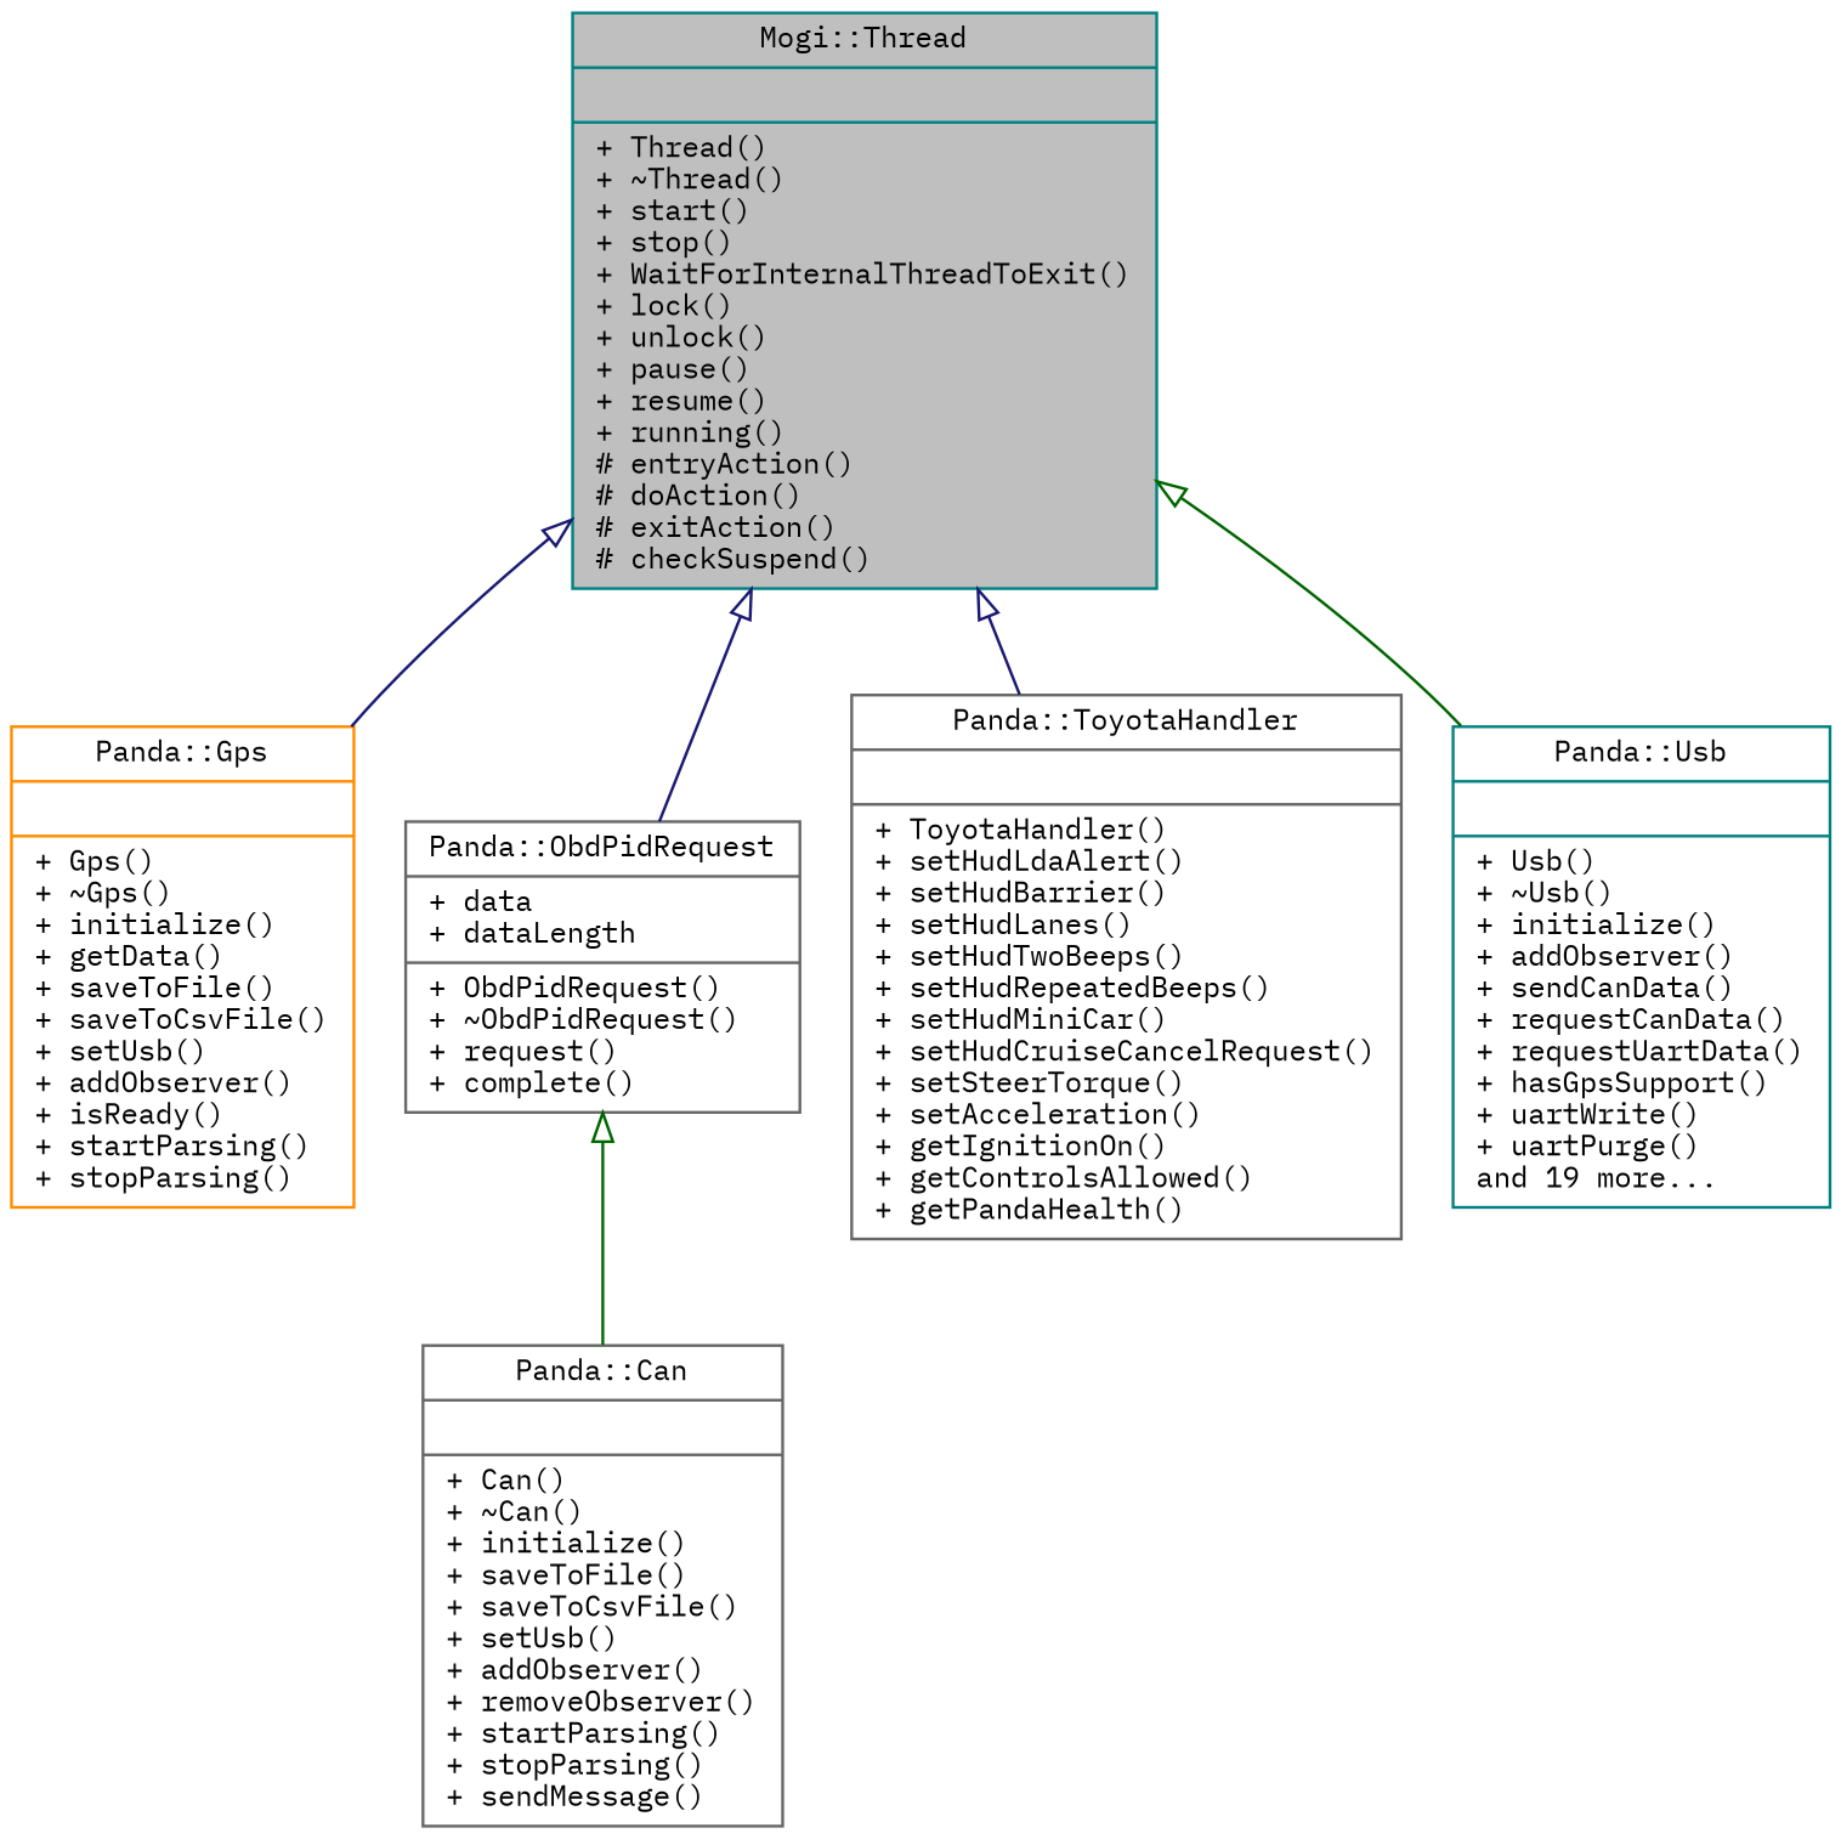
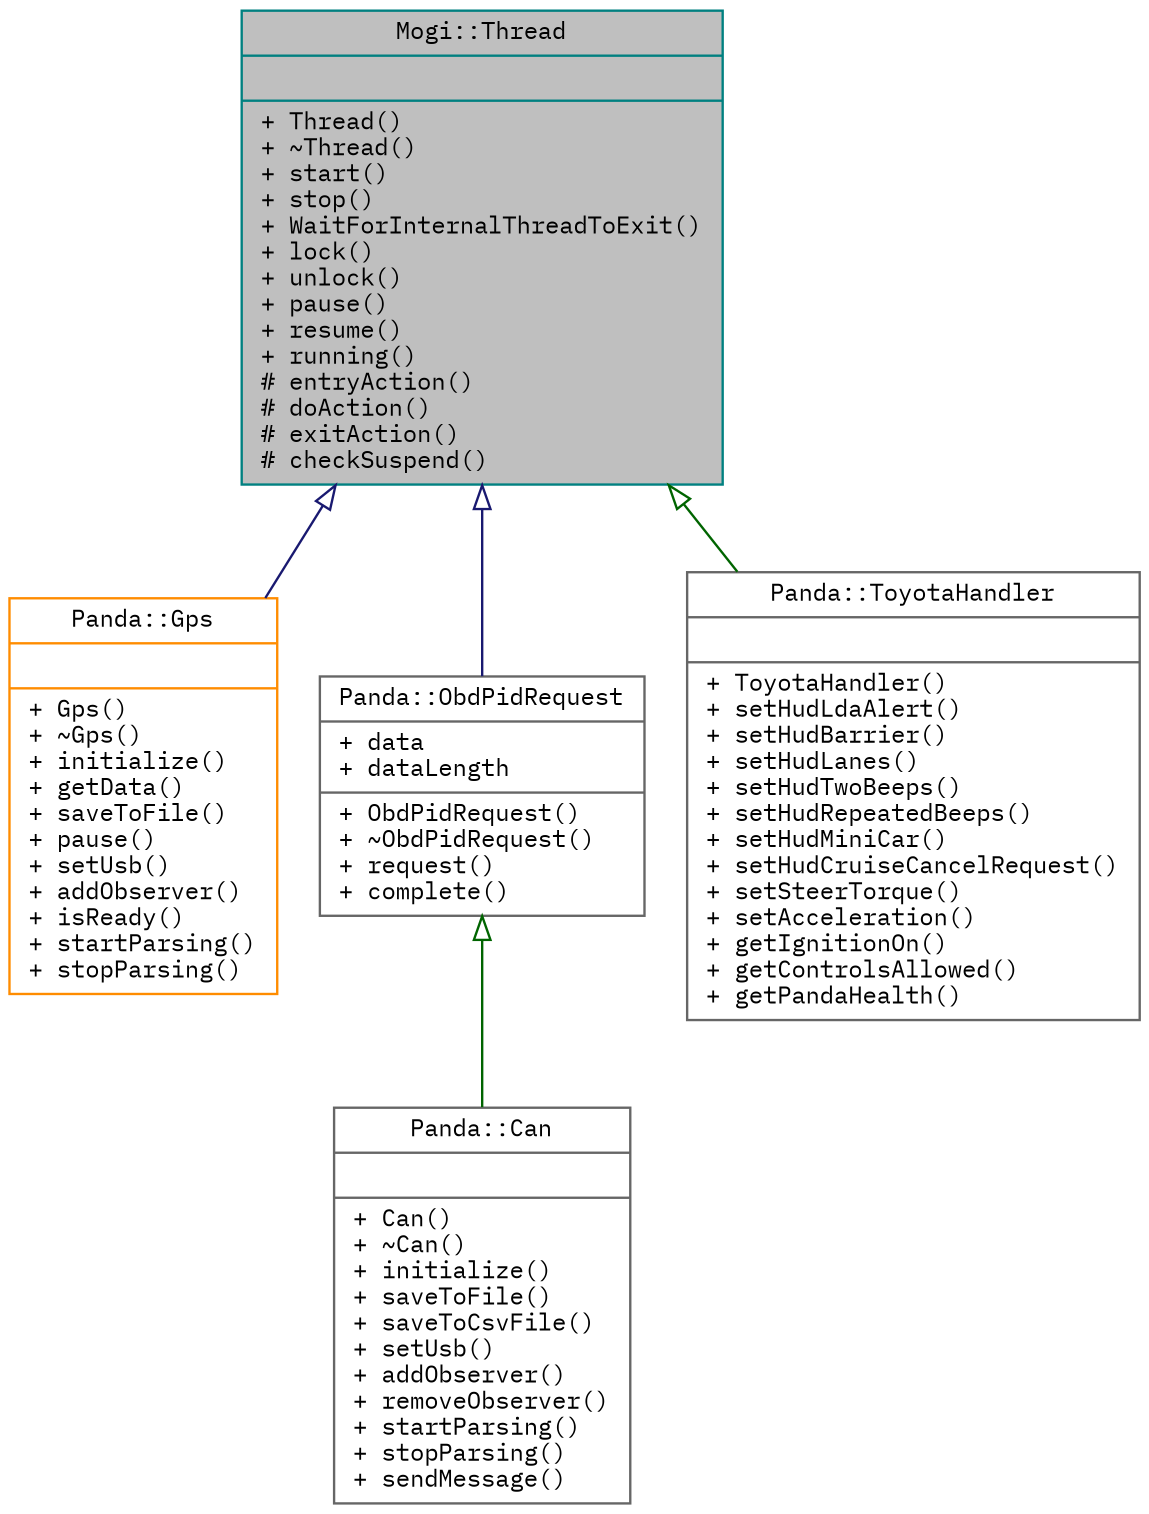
  digraph {
    fontname="IBM Plex Mono"
    node [color=gray40 fillcolor=white fontname="IBM Plex Mono" fontsize=10 shape=record style=filled]
    edge [arrowtail=onormal color=midnightblue dir=back fontname="IBM Plex Mono" fontsize=10 labelfontname=Helvetica labelfontsize=10 style=solid]
    n1 [color=teal fillcolor=grey75 fontcolor=black height=0.2 label="{Mogi::Thread\n||+ Thread()\l+ ~Thread()\l+ start()\l+ stop()\l+ WaitForInternalThreadToExit()\l+ lock()\l+ unlock()\l+ pause()\l+ resume()\l+ running()\l# entryAction()\l# doAction()\l# exitAction()\l# checkSuspend()\l}" width=0.4]
-   n2 [color=darkorange height=0.2 label="{Panda::Gps\n||+ Gps()\l+ ~Gps()\l+ initialize()\l+ getData()\l+ saveToFile()\l+ saveToCsvFile()\l+ setUsb()\l+ addObserver()\l+ isReady()\l+ startParsing()\l+ stopParsing()\l}" width=0.4]
+   n2 [color=darkorange height=0.2 label="{Panda::Gps\n||+ Gps()\l+ ~Gps()\l+ initialize()\l+ getData()\l+ saveToFile()\l+ pause()\l+ setUsb()\l+ addObserver()\l+ isReady()\l+ startParsing()\l+ stopParsing()\l}" width=0.4]
    n3 [height=0.2 label="{Panda::ObdPidRequest\n|+ data\l+ dataLength\l|+ ObdPidRequest()\l+ ~ObdPidRequest()\l+ request()\l+ complete()\l}" width=0.4]
    n4 [height=0.2 label="{Panda::ToyotaHandler\n||+ ToyotaHandler()\l+ setHudLdaAlert()\l+ setHudBarrier()\l+ setHudLanes()\l+ setHudTwoBeeps()\l+ setHudRepeatedBeeps()\l+ setHudMiniCar()\l+ setHudCruiseCancelRequest()\l+ setSteerTorque()\l+ setAcceleration()\l+ getIgnitionOn()\l+ getControlsAllowed()\l+ getPandaHealth()\l}" width=0.4]
-   n5 [color=teal height=0.2 label="{Panda::Usb\n||+ Usb()\l+ ~Usb()\l+ initialize()\l+ addObserver()\l+ sendCanData()\l+ requestCanData()\l+ requestUartData()\l+ hasGpsSupport()\l+ uartWrite()\l+ uartPurge()\land 19 more...\l}" width=0.4]
    n6 [height=0.2 label="{Panda::Can\n||+ Can()\l+ ~Can()\l+ initialize()\l+ saveToFile()\l+ saveToCsvFile()\l+ setUsb()\l+ addObserver()\l+ removeObserver()\l+ startParsing()\l+ stopParsing()\l+ sendMessage()\l}" width=0.4]
    n1 -> n2
    n1 -> n3
-   n1 -> n4
-   n1 -> n5 [color=darkgreen]
+   n1 -> n4 [color=darkgreen]
    n3 -> n6 [color=darkgreen]
  }
